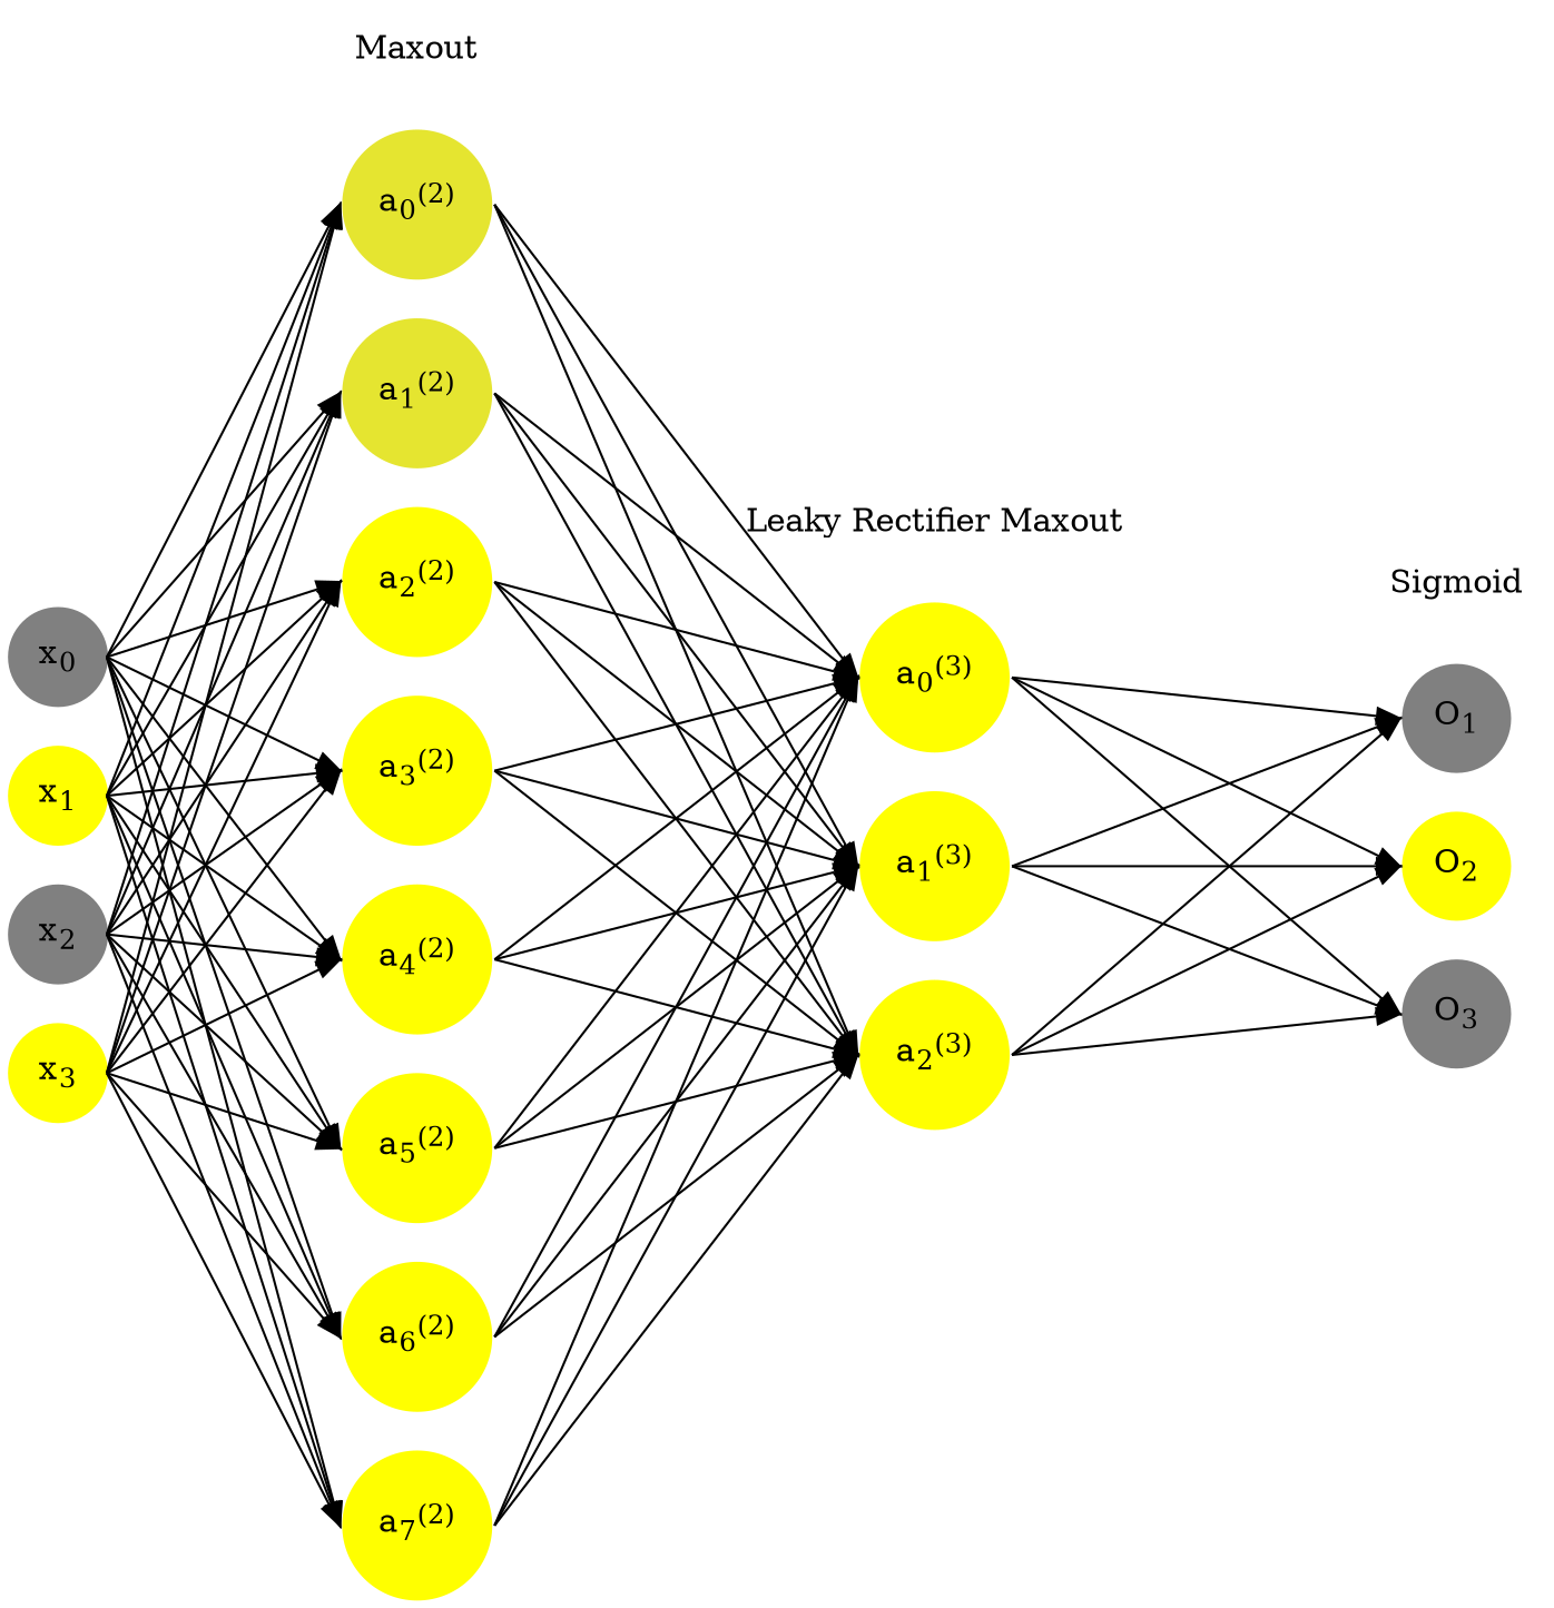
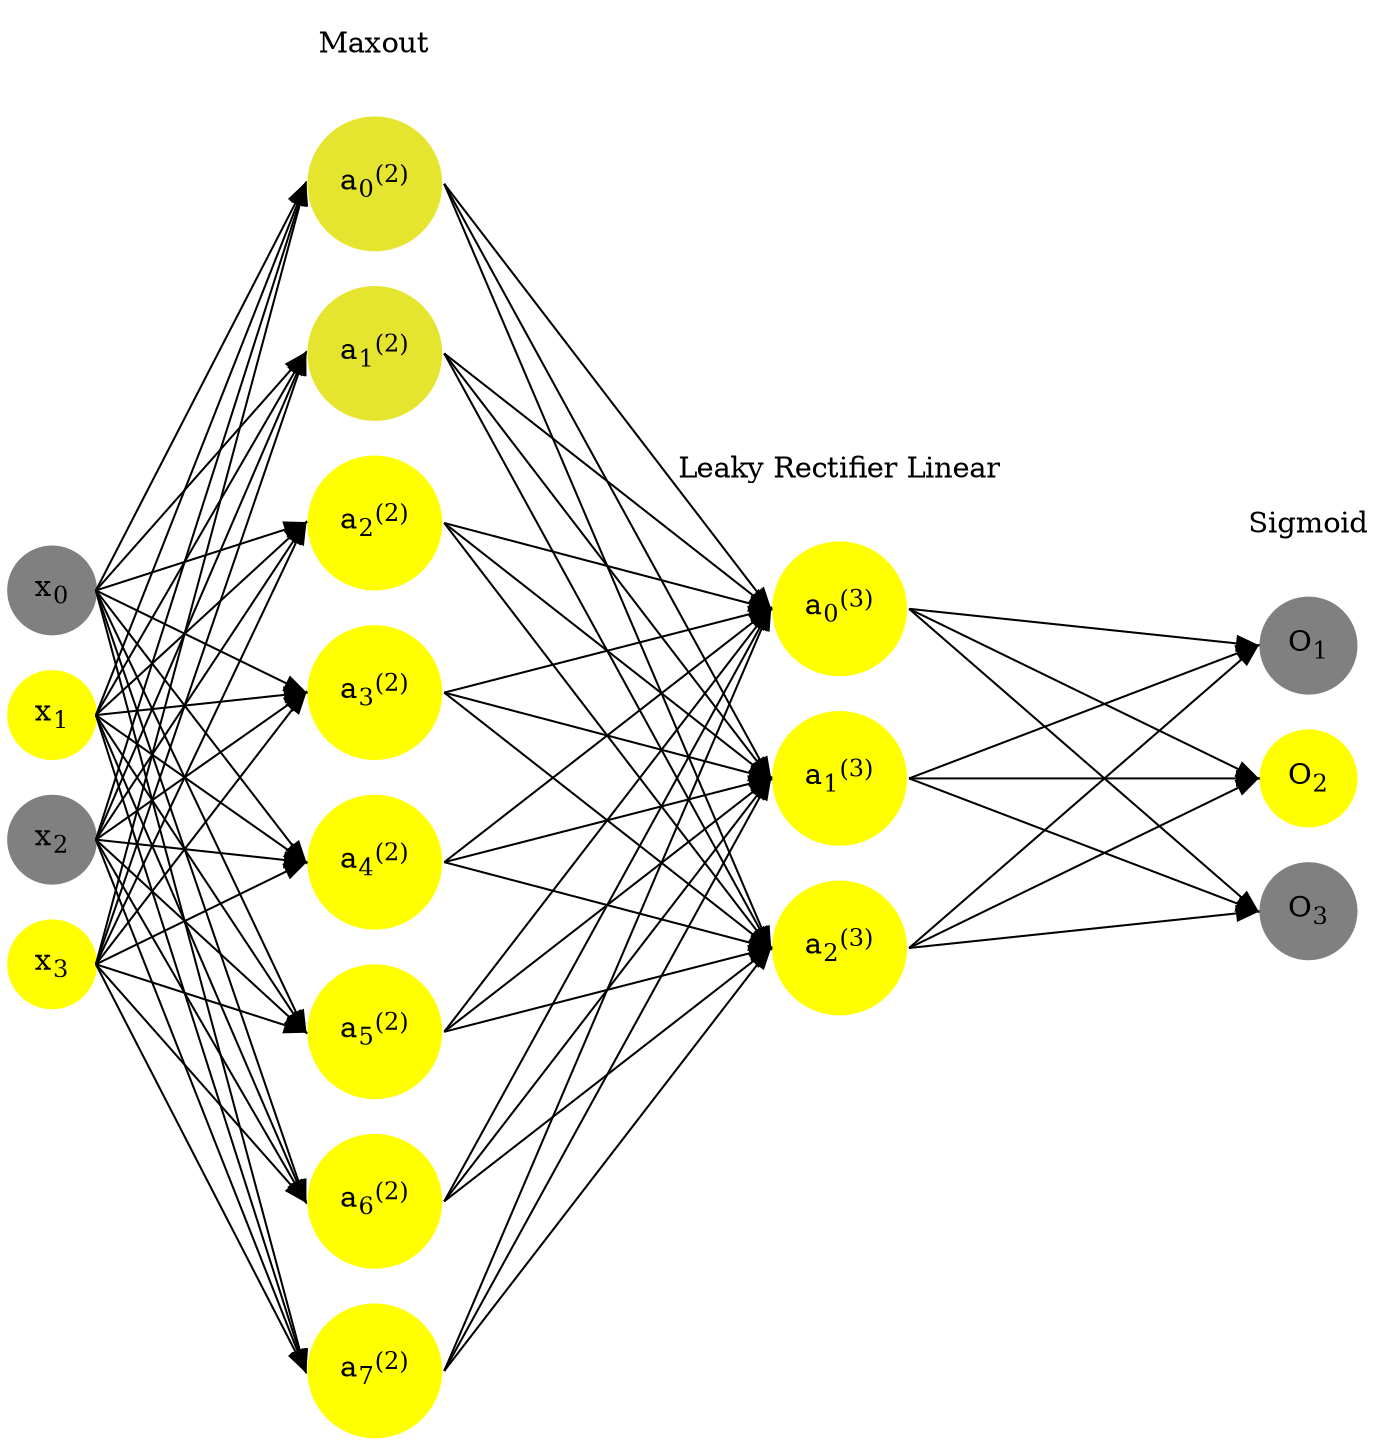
  digraph {
    rankdir=LR
    ranksep=1.4
    splines=false
    node [color="0.1667, 0.0, 0.5" fillcolor="0.1667, 0.0, 0.5" shape=circle style=filled]
    edge [headport=w style=solid tailport=e]
    n1 [label=<x<sub>0</sub>>]
    n2 [color="0.1667, 1.0, 1.0" fillcolor="0.1667, 1.0, 1.0" label=<x<sub>1</sub>>]
    n3 [label=<x<sub>2</sub>>]
    n4 [color="0.1667, 1.0, 1.0" fillcolor="0.1667, 1.0, 1.0" label=<x<sub>3</sub>>]
    n5 [color="0.1667, 0.790218, 0.895109" fillcolor="0.1667, 0.790218, 0.895109" label=<a<sub>0</sub><sup>(2)</sup>>]
    n6 [color="0.1667, 0.790218, 0.895109" fillcolor="0.1667, 0.790218, 0.895109" label=<a<sub>1</sub><sup>(2)</sup>>]
    n7 [color="0.1667, 37.201535, 19.100768" fillcolor="0.1667, 37.201535, 19.100768" label=<a<sub>2</sub><sup>(2)</sup>>]
    n8 [color="0.1667, 37.201535, 19.100768" fillcolor="0.1667, 37.201535, 19.100768" label=<a<sub>3</sub><sup>(2)</sup>>]
    n9 [color="0.1667, 37.201535, 19.100768" fillcolor="0.1667, 37.201535, 19.100768" label=<a<sub>4</sub><sup>(2)</sup>>]
    n10 [color="0.1667, 37.201535, 19.100768" fillcolor="0.1667, 37.201535, 19.100768" label=<a<sub>5</sub><sup>(2)</sup>>]
    n11 [color="0.1667, 42.875888, 21.937944" fillcolor="0.1667, 42.875888, 21.937944" label=<a<sub>6</sub><sup>(2)</sup>>]
    n12 [color="0.1667, 42.875888, 21.937944" fillcolor="0.1667, 42.875888, 21.937944" label=<a<sub>7</sub><sup>(2)</sup>>]
    n13 [color="0.1667, 0.999814, 0.999907" fillcolor="0.1667, 0.999814, 0.999907" label=<a<sub>0</sub><sup>(3)</sup>>]
    n14 [color="0.1667, 1.513550, 1.256775" fillcolor="0.1667, 1.513550, 1.256775" label=<a<sub>1</sub><sup>(3)</sup>>]
    n15 [color="0.1667, 786.602779, 393.801389" fillcolor="0.1667, 786.602779, 393.801389" label=<a<sub>2</sub><sup>(3)</sup>>]
    n16 [label=<O<sub>1</sub>>]
    n17 [color="0.1667, 1.0, 1.0" fillcolor="0.1667, 1.0, 1.0" label=<O<sub>2</sub>>]
    n18 [label=<O<sub>3</sub>>]
    n19 [label=Maxout shape=plaintext color="" fillcolor="" style=""]
-   n20 [label="Leaky Rectifier Maxout" shape=plaintext color="" fillcolor="" style=""]
+   n20 [label="Leaky Rectifier Linear" shape=plaintext color="" fillcolor="" style=""]
    n21 [label=Sigmoid shape=plaintext color="" fillcolor="" style=""]
    subgraph sub_1 {
      n1
    }
    subgraph sub_2 {
      n2
    }
    subgraph sub_3 {
      n3
    }
    subgraph sub_4 {
      n4
    }
    subgraph sub_5 {
      n5
    }
    subgraph sub_6 {
      n6
    }
    subgraph sub_7 {
      n7
    }
    subgraph sub_8 {
      n8
    }
    subgraph sub_9 {
      n9
    }
    subgraph sub_10 {
      n10
    }
    subgraph sub_11 {
      n11
    }
    subgraph sub_12 {
      n12
    }
    subgraph sub_13 {
      n13
    }
    subgraph sub_14 {
      n14
    }
    subgraph sub_15 {
      n15
    }
    subgraph sub_16 {
      n16
    }
    subgraph sub_17 {
      n17
    }
    subgraph sub_18 {
      n18
    }
    subgraph sub_19 {
      rank=same
      n1
      n2
      n3
      n4
    }
    subgraph sub_20 {
      rank=same
      n5
      n6
      n7
      n8
      n9
      n10
      n11
      n12
    }
    subgraph sub_21 {
      rank=same
      n13
      n14
      n15
    }
    subgraph sub_22 {
      rank=same
      n16
      n17
      n18
    }
    subgraph sub_23 {
      rank=same
      n5
      n19
    }
    subgraph sub_24 {
      rank=same
      n13
      n20
    }
    subgraph sub_25 {
      rank=same
      n16
      n21
    }
    n1 -> n2 [style=invis]
    n1 -> n5
    n1 -> n6
    n1 -> n7
    n1 -> n8
    n1 -> n9
    n1 -> n10
    n1 -> n11
    n1 -> n12
    n2 -> n3 [style=invis]
    n2 -> n5
    n2 -> n6
    n2 -> n7
    n2 -> n8
    n2 -> n9
    n2 -> n10
    n2 -> n11
    n2 -> n12
    n3 -> n4 [style=invis]
    n3 -> n5
    n3 -> n6
    n3 -> n7
    n3 -> n8
    n3 -> n9
    n3 -> n10
    n3 -> n11
    n3 -> n12
    n4 -> n5
    n4 -> n6
    n4 -> n7
    n4 -> n8
    n4 -> n9
    n4 -> n10
    n4 -> n11
    n4 -> n12
    n5 -> n6 [style=invis]
    n5 -> n13
    n5 -> n14
    n5 -> n15
    n6 -> n7 [style=invis]
    n6 -> n13
    n6 -> n14
    n6 -> n15
    n7 -> n8 [style=invis]
    n7 -> n13
    n7 -> n14
    n7 -> n15
    n8 -> n9 [style=invis]
    n8 -> n13
    n8 -> n14
    n8 -> n15
    n9 -> n10 [style=invis]
    n9 -> n13
    n9 -> n14
    n9 -> n15
    n10 -> n11 [style=invis]
    n10 -> n13
    n10 -> n14
    n10 -> n15
    n11 -> n12 [style=invis]
    n11 -> n13
    n11 -> n14
    n11 -> n15
    n12 -> n13
    n12 -> n14
    n12 -> n15
    n13 -> n14 [style=invis]
    n13 -> n16
    n13 -> n17
    n13 -> n18
    n14 -> n15 [style=invis]
    n14 -> n16
    n14 -> n17
    n14 -> n18
    n15 -> n16
    n15 -> n17
    n15 -> n18
    n16 -> n17 [style=invis]
    n17 -> n18 [style=invis]
    n19 -> n5 [style=invis]
    n20 -> n13 [style=invis]
    n21 -> n16 [style=invis]
  }
